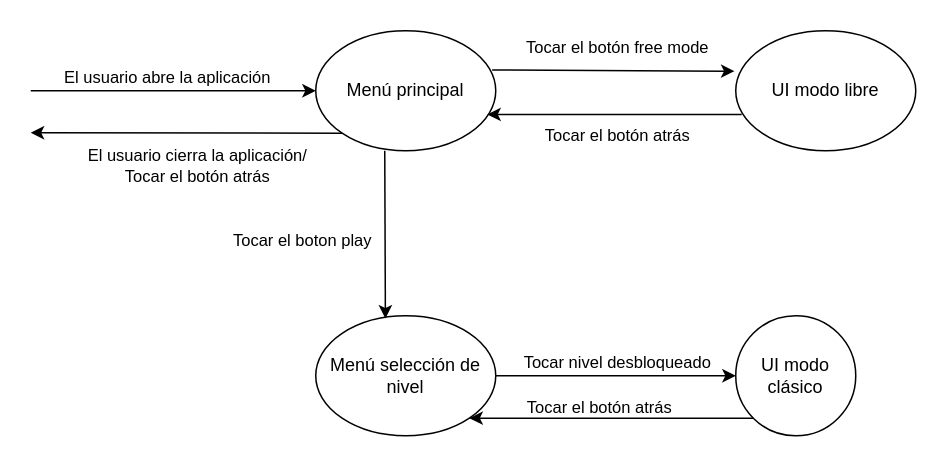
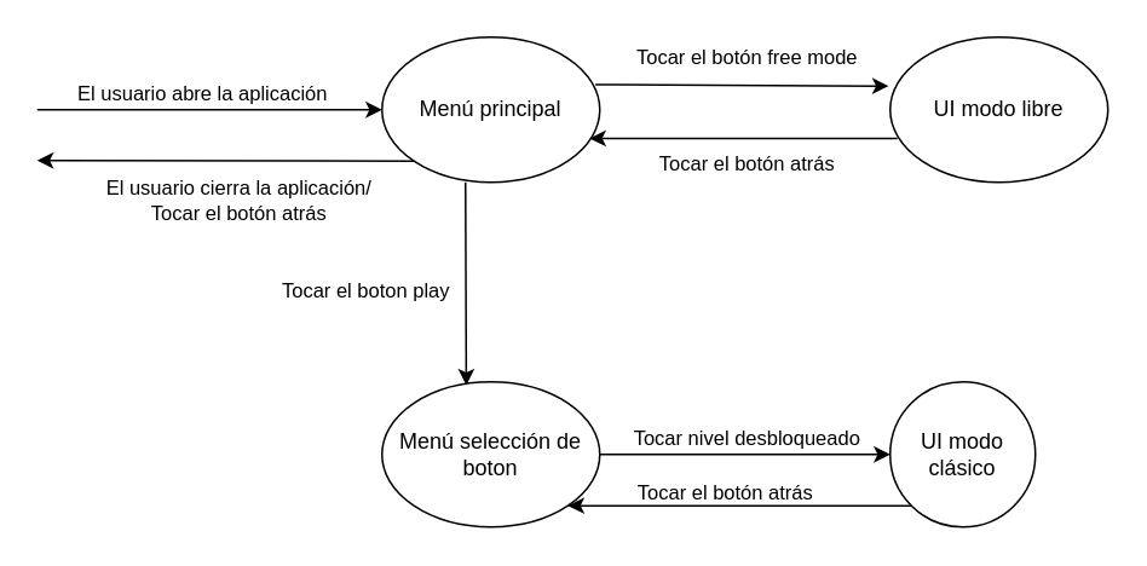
  <mxCell id="0" />
  <mxCell id="1" parent="0" />
  <mxCell id="2" value="Menú principal" style="ellipse;whiteSpace=wrap;html=1;" parent="1" vertex="1"><mxGeometry x="210" y="20" width="120" height="80" as="geometry" /></mxCell>
  <mxCell id="3" value="UI modo libre" style="ellipse;whiteSpace=wrap;html=1;" parent="1" vertex="1"><mxGeometry x="490" y="20" width="120" height="80" as="geometry" /></mxCell>
- <mxCell id="4" value="Menú selección de nivel" style="ellipse;whiteSpace=wrap;html=1;" parent="1" vertex="1"><mxGeometry x="210" y="210" width="120" height="80" as="geometry" /></mxCell>
+ <mxCell id="4" value="Menú selección de boton" style="ellipse;whiteSpace=wrap;html=1;" parent="1" vertex="1"><mxGeometry x="210" y="210" width="120" height="80" as="geometry" /></mxCell>
  <mxCell id="5" value="UI modo clásico" style="ellipse;whiteSpace=wrap;html=1;" parent="1" vertex="1"><mxGeometry x="490" y="210" width="80" height="80" as="geometry" /></mxCell>
  <mxCell id="6" value="" style="endArrow=classic;html=1;entryX=0;entryY=0.5;entryDx=0;entryDy=0;" parent="1" target="2" edge="1"><mxGeometry width="50" height="50" relative="1" as="geometry"><mxPoint x="20" y="60" as="sourcePoint" /><mxPoint x="420" y="150" as="targetPoint" /></mxGeometry></mxCell>
  <mxCell id="7" value="El usuario abre la aplicación" style="edgeLabel;html=1;align=center;verticalAlign=middle;resizable=0;points=[];" parent="6" vertex="1" connectable="0"><mxGeometry x="-0.313" y="-2" relative="1" as="geometry"><mxPoint x="25" y="-12" as="offset" /></mxGeometry></mxCell>
  <mxCell id="8" value="" style="endArrow=classic;html=1;exitX=0;exitY=1;exitDx=0;exitDy=0;" parent="1" source="2" edge="1"><mxGeometry width="50" height="50" relative="1" as="geometry"><mxPoint x="370" y="200" as="sourcePoint" /><mxPoint x="20" y="88" as="targetPoint" /></mxGeometry></mxCell>
  <mxCell id="9" value="El usuario&amp;nbsp;cierra la aplicación/&lt;br&gt;Tocar el botón atrás" style="edgeLabel;html=1;align=center;verticalAlign=middle;resizable=0;points=[];" parent="8" vertex="1" connectable="0"><mxGeometry x="0.443" relative="1" as="geometry"><mxPoint x="52.43" y="21.92" as="offset" /></mxGeometry></mxCell>
  <mxCell id="10" value="" style="endArrow=classic;html=1;entryX=0.387;entryY=0.023;entryDx=0;entryDy=0;entryPerimeter=0;" parent="1" target="4" edge="1"><mxGeometry width="50" height="50" relative="1" as="geometry"><mxPoint x="256" y="100" as="sourcePoint" /><mxPoint x="420" y="150" as="targetPoint" /></mxGeometry></mxCell>
  <mxCell id="11" value="Tocar el boton play" style="edgeLabel;html=1;align=center;verticalAlign=middle;resizable=0;points=[];" parent="10" vertex="1" connectable="0"><mxGeometry x="-0.22" relative="1" as="geometry"><mxPoint x="-56.17" y="16" as="offset" /></mxGeometry></mxCell>
  <mxCell id="12" value="" style="endArrow=classic;html=1;" parent="1" source="4" target="5" edge="1"><mxGeometry width="50" height="50" relative="1" as="geometry"><mxPoint x="370" y="210" as="sourcePoint" /><mxPoint x="420" y="160" as="targetPoint" /></mxGeometry></mxCell>
  <mxCell id="13" value="Tocar nivel desbloqueado" style="edgeLabel;html=1;align=center;verticalAlign=middle;resizable=0;points=[];" parent="12" vertex="1" connectable="0"><mxGeometry x="-0.253" y="1" relative="1" as="geometry"><mxPoint x="20" y="-9" as="offset" /></mxGeometry></mxCell>
  <mxCell id="14" value="" style="endArrow=classic;html=1;entryX=1;entryY=1;entryDx=0;entryDy=0;exitX=0;exitY=1;exitDx=0;exitDy=0;" parent="1" source="5" target="4" edge="1"><mxGeometry width="50" height="50" relative="1" as="geometry"><mxPoint x="370" y="210" as="sourcePoint" /><mxPoint x="420" y="160" as="targetPoint" /></mxGeometry></mxCell>
  <mxCell id="15" value="Tocar el botón atrás" style="edgeLabel;html=1;align=center;verticalAlign=middle;resizable=0;points=[];" parent="14" vertex="1" connectable="0"><mxGeometry x="0.371" y="-2" relative="1" as="geometry"><mxPoint x="26.43" y="-6.28" as="offset" /></mxGeometry></mxCell>
  <mxCell id="16" value="" style="endArrow=classic;html=1;entryX=-0.007;entryY=0.337;entryDx=0;entryDy=0;exitX=0.98;exitY=0.327;exitDx=0;exitDy=0;exitPerimeter=0;entryPerimeter=0;" parent="1" source="2" target="3" edge="1"><mxGeometry width="50" height="50" relative="1" as="geometry"><mxPoint x="370" y="210" as="sourcePoint" /><mxPoint x="420" y="160" as="targetPoint" /></mxGeometry></mxCell>
  <mxCell id="17" value="Tocar el botón free mode" style="edgeLabel;html=1;align=center;verticalAlign=middle;resizable=0;points=[];" parent="16" vertex="1" connectable="0"><mxGeometry x="-0.168" y="1" relative="1" as="geometry"><mxPoint x="15.4" y="-15.49" as="offset" /></mxGeometry></mxCell>
  <mxCell id="18" value="" style="endArrow=classic;html=1;entryX=0.953;entryY=0.697;entryDx=0;entryDy=0;entryPerimeter=0;exitX=0.033;exitY=0.697;exitDx=0;exitDy=0;exitPerimeter=0;" parent="1" source="3" target="2" edge="1"><mxGeometry width="50" height="50" relative="1" as="geometry"><mxPoint x="370" y="210" as="sourcePoint" /><mxPoint x="420" y="160" as="targetPoint" /></mxGeometry></mxCell>
  <mxCell id="19" value="Tocar el botón atrás" style="edgeLabel;html=1;align=center;verticalAlign=middle;resizable=0;points=[];" parent="18" vertex="1" connectable="0"><mxGeometry x="0.287" y="2" relative="1" as="geometry"><mxPoint x="25.04" y="12.24" as="offset" /></mxGeometry></mxCell>
